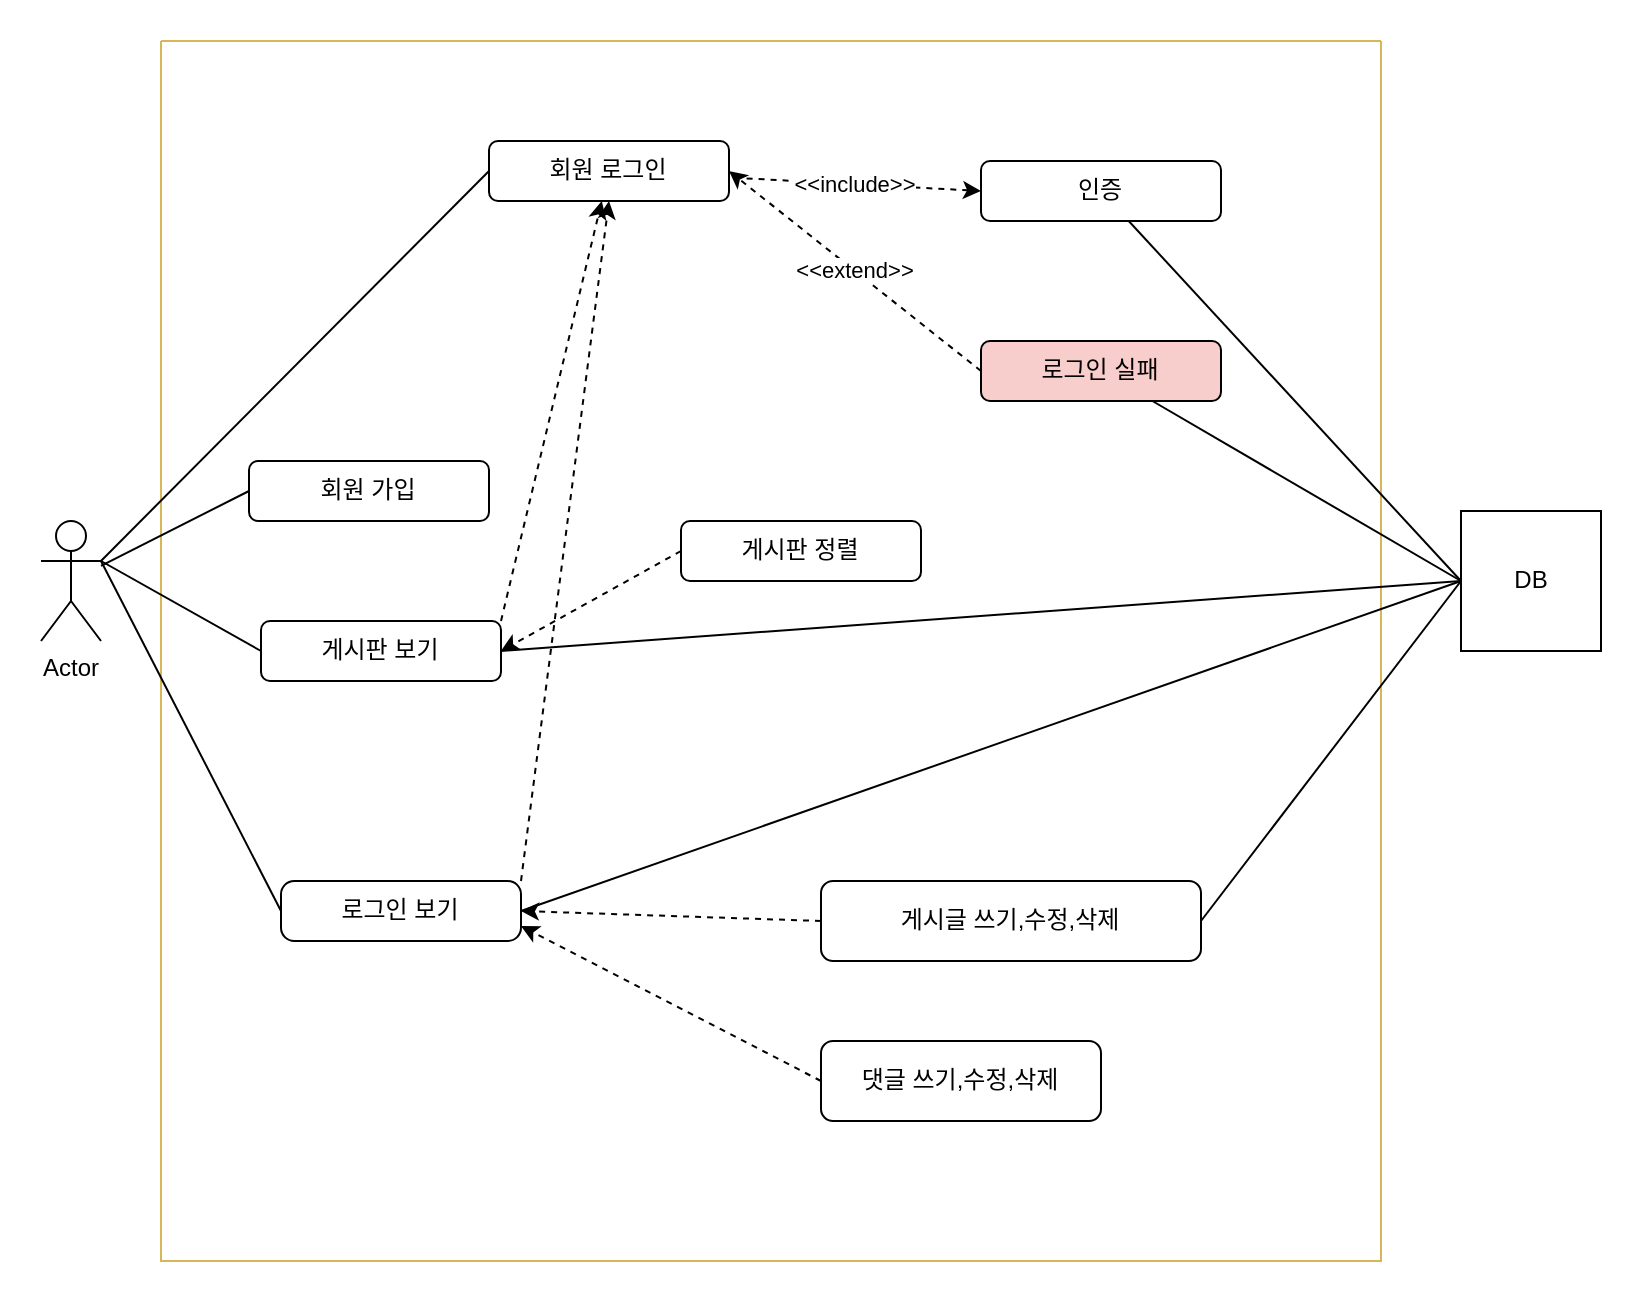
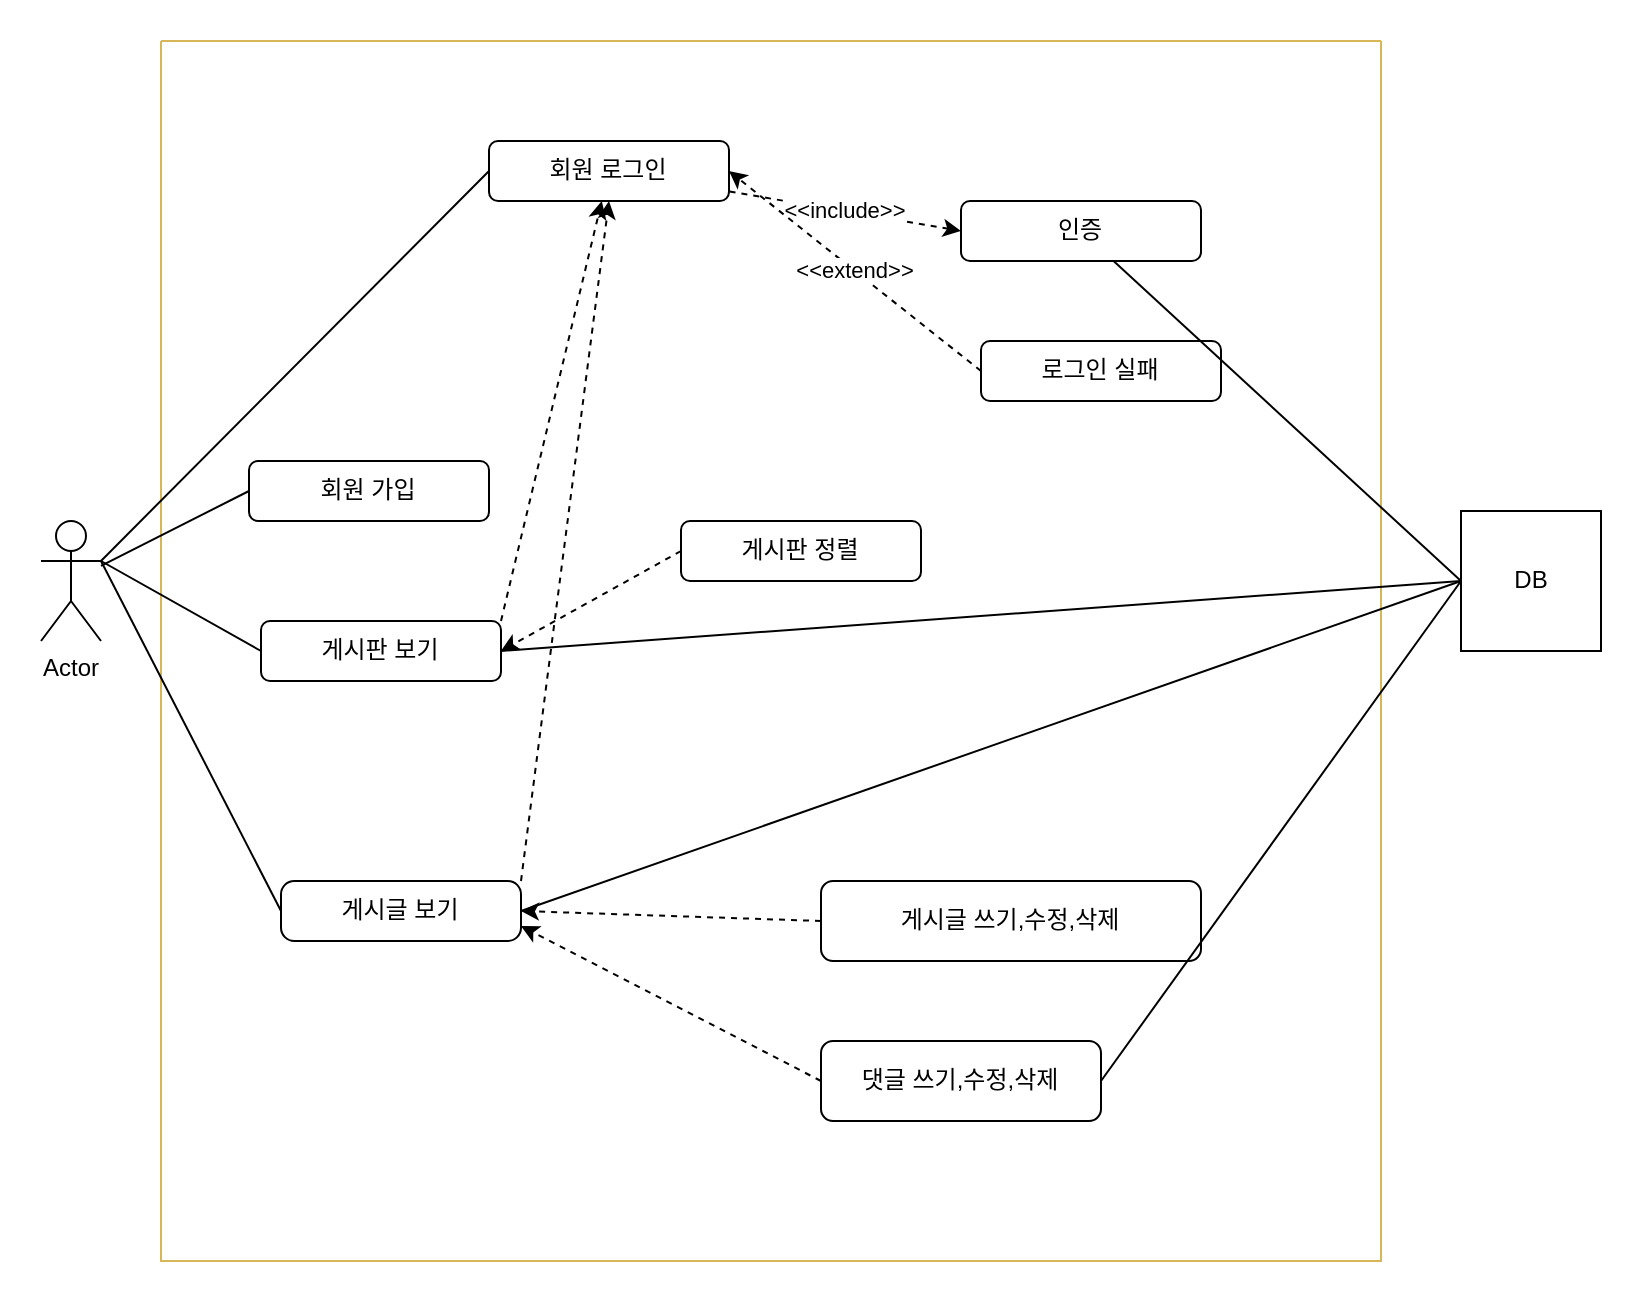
  <mxCell id="0" />
  <mxCell id="1" parent="0" />
  <mxCell id="2" value="Actor" style="shape=umlActor;verticalLabelPosition=bottom;verticalAlign=top;html=1;outlineConnect=0;" vertex="1" parent="1"><mxGeometry x="20" y="260" width="30" height="60" as="geometry" /></mxCell>
  <mxCell id="3" value="" style="swimlane;startSize=0;fillColor=#fff2cc;strokeColor=#d6b656;" vertex="1" parent="1"><mxGeometry x="80" y="20" width="610" height="610" as="geometry" /></mxCell>
  <mxCell id="4" value="회원 가입" style="rounded=1;whiteSpace=wrap;html=1;" vertex="1" parent="3"><mxGeometry x="44" y="210" width="120" height="30" as="geometry" /></mxCell>
  <mxCell id="5" style="edgeStyle=none;rounded=0;orthogonalLoop=1;jettySize=auto;html=1;exitX=1;exitY=0;exitDx=0;exitDy=0;dashed=1;startArrow=none;startFill=0;endArrow=classic;endFill=1;" edge="1" parent="3" source="6" target="9"><mxGeometry relative="1" as="geometry" /></mxCell>
  <mxCell id="6" value="게시판 보기" style="rounded=1;whiteSpace=wrap;html=1;" vertex="1" parent="3"><mxGeometry x="50" y="290" width="120" height="30" as="geometry" /></mxCell>
  <mxCell id="7" style="edgeStyle=none;rounded=0;orthogonalLoop=1;jettySize=auto;html=1;exitX=1;exitY=0;exitDx=0;exitDy=0;entryX=0.5;entryY=1;entryDx=0;entryDy=0;dashed=1;startArrow=none;startFill=0;endArrow=classic;endFill=1;" edge="1" parent="3" source="8" target="9"><mxGeometry relative="1" as="geometry" /></mxCell>
- <mxCell id="8" value="로그인 보기" style="rounded=1;whiteSpace=wrap;html=1;arcSize=22;" vertex="1" parent="3"><mxGeometry x="60" y="420" width="120" height="30" as="geometry" /></mxCell>
+ <mxCell id="8" value="게시글 보기" style="rounded=1;whiteSpace=wrap;html=1;arcSize=22;" vertex="1" parent="3"><mxGeometry x="60" y="420" width="120" height="30" as="geometry" /></mxCell>
  <mxCell id="9" value="회원 로그인" style="rounded=1;whiteSpace=wrap;html=1;" vertex="1" parent="3"><mxGeometry x="164" y="50" width="120" height="30" as="geometry" /></mxCell>
  <mxCell id="10" value="&amp;lt;&amp;lt;include&amp;gt;&amp;gt;" style="edgeStyle=none;rounded=0;orthogonalLoop=1;jettySize=auto;html=1;exitX=0;exitY=0.5;exitDx=0;exitDy=0;endArrow=none;endFill=0;dashed=1;startArrow=classic;startFill=1;" edge="1" parent="3" source="11" target="9"><mxGeometry relative="1" as="geometry" /></mxCell>
- <mxCell id="11" value="인증" style="rounded=1;whiteSpace=wrap;html=1;" vertex="1" parent="3"><mxGeometry x="410" y="60" width="120" height="30" as="geometry" /></mxCell>
+ <mxCell id="11" value="인증" style="rounded=1;whiteSpace=wrap;html=1;" vertex="1" parent="3"><mxGeometry x="400" y="80" width="120" height="30" as="geometry" /></mxCell>
  <mxCell id="12" value="&amp;lt;&amp;lt;extend&amp;gt;&amp;gt;" style="edgeStyle=none;rounded=0;orthogonalLoop=1;jettySize=auto;html=1;exitX=0;exitY=0.5;exitDx=0;exitDy=0;entryX=1;entryY=0.5;entryDx=0;entryDy=0;endArrow=classic;endFill=1;dashed=1;" edge="1" parent="3" source="13" target="9"><mxGeometry relative="1" as="geometry" /></mxCell>
- <mxCell id="13" value="로그인 실패" style="rounded=1;whiteSpace=wrap;html=1;fillColor=#f8cecc;" vertex="1" parent="3"><mxGeometry x="410" y="150" width="120" height="30" as="geometry" /></mxCell>
+ <mxCell id="13" value="로그인 실패" style="rounded=1;whiteSpace=wrap;html=1;" vertex="1" parent="3"><mxGeometry x="410" y="150" width="120" height="30" as="geometry" /></mxCell>
  <mxCell id="14" style="edgeStyle=none;rounded=0;orthogonalLoop=1;jettySize=auto;html=1;exitX=0;exitY=0.5;exitDx=0;exitDy=0;entryX=1;entryY=0.5;entryDx=0;entryDy=0;dashed=1;startArrow=none;startFill=0;endArrow=classic;endFill=1;" edge="1" parent="3" source="15" target="6"><mxGeometry relative="1" as="geometry" /></mxCell>
  <mxCell id="15" value="게시판 정렬&lt;span style=&quot;color: rgba(0, 0, 0, 0); font-family: monospace; font-size: 0px; text-align: start;&quot;&gt;%3CmxGraphModel%3E%3Croot%3E%3CmxCell%20id%3D%220%22%2F%3E%3CmxCell%20id%3D%221%22%20parent%3D%220%22%2F%3E%3CmxCell%20id%3D%222%22%20value%3D%22%ED%9A%8C%EC%9B%90%20%EA%B0%80%EC%9E%85%22%20style%3D%22rounded%3D1%3BwhiteSpace%3Dwrap%3Bhtml%3D1%3B%22%20vertex%3D%221%22%20parent%3D%221%22%3E%3CmxGeometry%20x%3D%22190%22%20y%3D%22200%22%20width%3D%22120%22%20height%3D%2260%22%20as%3D%22geometry%22%2F%3E%3C%2FmxCell%3E%3C%2Froot%3E%3C%2FmxGraphModel%3E&lt;/span&gt;" style="rounded=1;whiteSpace=wrap;html=1;" vertex="1" parent="3"><mxGeometry x="260" y="240" width="120" height="30" as="geometry" /></mxCell>
  <mxCell id="16" style="edgeStyle=none;rounded=0;orthogonalLoop=1;jettySize=auto;html=1;exitX=0;exitY=0.5;exitDx=0;exitDy=0;entryX=1;entryY=0.5;entryDx=0;entryDy=0;dashed=1;startArrow=none;startFill=0;endArrow=classic;endFill=1;" edge="1" parent="3" source="17" target="8"><mxGeometry relative="1" as="geometry" /></mxCell>
  <mxCell id="17" value="게시글 쓰기,수정,삭제" style="rounded=1;whiteSpace=wrap;html=1;" vertex="1" parent="3"><mxGeometry x="330" y="420" width="190" height="40" as="geometry" /></mxCell>
  <mxCell id="18" style="edgeStyle=none;rounded=0;orthogonalLoop=1;jettySize=auto;html=1;exitX=0;exitY=0.5;exitDx=0;exitDy=0;entryX=1;entryY=0.75;entryDx=0;entryDy=0;startArrow=none;startFill=0;endArrow=classic;endFill=1;dashed=1;" edge="1" parent="3" source="19" target="8"><mxGeometry relative="1" as="geometry" /></mxCell>
  <mxCell id="19" value="댓글 쓰기,수정,삭제" style="rounded=1;whiteSpace=wrap;html=1;" vertex="1" parent="3"><mxGeometry x="330" y="500" width="140" height="40" as="geometry" /></mxCell>
  <mxCell id="20" value="" style="endArrow=none;html=1;rounded=0;entryX=0;entryY=0.5;entryDx=0;entryDy=0;" edge="1" parent="1" source="2" target="4"><mxGeometry width="50" height="50" relative="1" as="geometry"><mxPoint x="370" y="530" as="sourcePoint" /><mxPoint x="420" y="480" as="targetPoint" /></mxGeometry></mxCell>
  <mxCell id="21" style="edgeStyle=none;rounded=0;orthogonalLoop=1;jettySize=auto;html=1;exitX=0;exitY=0.5;exitDx=0;exitDy=0;startArrow=none;startFill=0;endArrow=none;endFill=0;" edge="1" parent="1" source="26" target="11"><mxGeometry relative="1" as="geometry" /></mxCell>
  <mxCell id="22" style="edgeStyle=none;rounded=0;orthogonalLoop=1;jettySize=auto;html=1;exitX=0;exitY=0.5;exitDx=0;exitDy=0;entryX=1;entryY=0.5;entryDx=0;entryDy=0;startArrow=none;startFill=0;endArrow=none;endFill=0;" edge="1" parent="1" source="26" target="6"><mxGeometry relative="1" as="geometry" /></mxCell>
  <mxCell id="23" style="edgeStyle=none;rounded=0;orthogonalLoop=1;jettySize=auto;html=1;exitX=0;exitY=0.5;exitDx=0;exitDy=0;entryX=1;entryY=0.5;entryDx=0;entryDy=0;startArrow=none;startFill=0;endArrow=none;endFill=0;" edge="1" parent="1" source="26" target="8"><mxGeometry relative="1" as="geometry" /></mxCell>
- <mxCell id="24" style="edgeStyle=none;rounded=0;orthogonalLoop=1;jettySize=auto;html=1;exitX=0;exitY=0.5;exitDx=0;exitDy=0;entryX=1;entryY=0.5;entryDx=0;entryDy=0;startArrow=none;startFill=0;endArrow=none;endFill=0;" edge="1" parent="1" source="26" target="17"><mxGeometry relative="1" as="geometry" /></mxCell>
- <mxCell id="25" style="edgeStyle=none;rounded=0;orthogonalLoop=1;jettySize=auto;html=1;exitX=0;exitY=0.5;exitDx=0;exitDy=0;startArrow=none;startFill=0;endArrow=none;endFill=0;" edge="1" parent="1" source="26" target="13"><mxGeometry relative="1" as="geometry" /></mxCell>
+ <mxCell id="25" style="edgeStyle=none;rounded=0;orthogonalLoop=1;jettySize=auto;html=1;exitX=0;exitY=0.5;exitDx=0;exitDy=0;entryX=1;entryY=0.5;entryDx=0;entryDy=0;startArrow=none;startFill=0;endArrow=none;endFill=0;" edge="1" parent="1" source="26" target="19"><mxGeometry relative="1" as="geometry" /></mxCell>
  <mxCell id="26" value="DB" style="html=1;dropTarget=0;" vertex="1" parent="1"><mxGeometry x="730" y="255" width="70" height="70" as="geometry" /></mxCell>
  <mxCell id="27" style="edgeStyle=none;rounded=0;orthogonalLoop=1;jettySize=auto;html=1;exitX=0;exitY=0.5;exitDx=0;exitDy=0;entryX=1;entryY=0.333;entryDx=0;entryDy=0;entryPerimeter=0;startArrow=none;startFill=0;endArrow=none;endFill=0;" edge="1" parent="1" source="9" target="2"><mxGeometry relative="1" as="geometry" /></mxCell>
  <mxCell id="28" style="edgeStyle=none;rounded=0;orthogonalLoop=1;jettySize=auto;html=1;exitX=0;exitY=0.5;exitDx=0;exitDy=0;startArrow=none;startFill=0;endArrow=none;endFill=0;" edge="1" parent="1" source="6"><mxGeometry relative="1" as="geometry"><mxPoint x="50" y="280" as="targetPoint" /></mxGeometry></mxCell>
  <mxCell id="29" style="edgeStyle=none;rounded=0;orthogonalLoop=1;jettySize=auto;html=1;exitX=0;exitY=0.5;exitDx=0;exitDy=0;startArrow=none;startFill=0;endArrow=none;endFill=0;" edge="1" parent="1" source="8"><mxGeometry relative="1" as="geometry"><mxPoint x="50" y="280" as="targetPoint" /></mxGeometry></mxCell>
